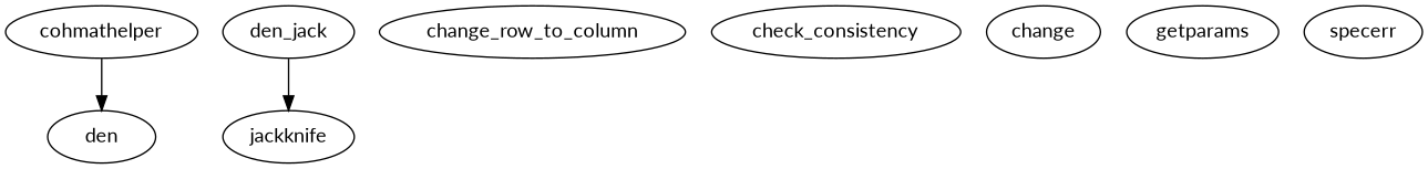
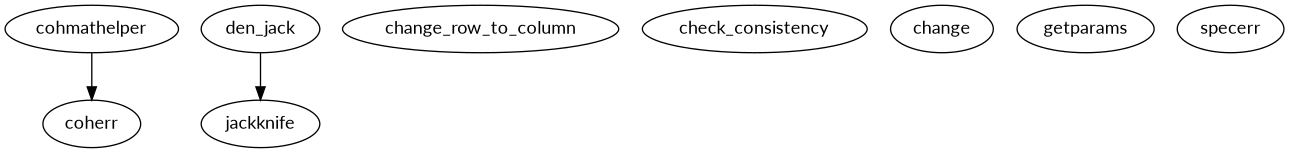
  digraph {
    fontname=Lato
    node [fontname=Lato]
    edge [fontname=Lato]
    cohmathelper
-   coherr [label=den]
+   coherr
    den_jack
    jackknife
    change_row_to_column
    check_consistency
    n7 [label=change]
    getparams
    specerr
    cohmathelper -> coherr
    den_jack -> jackknife
  }
